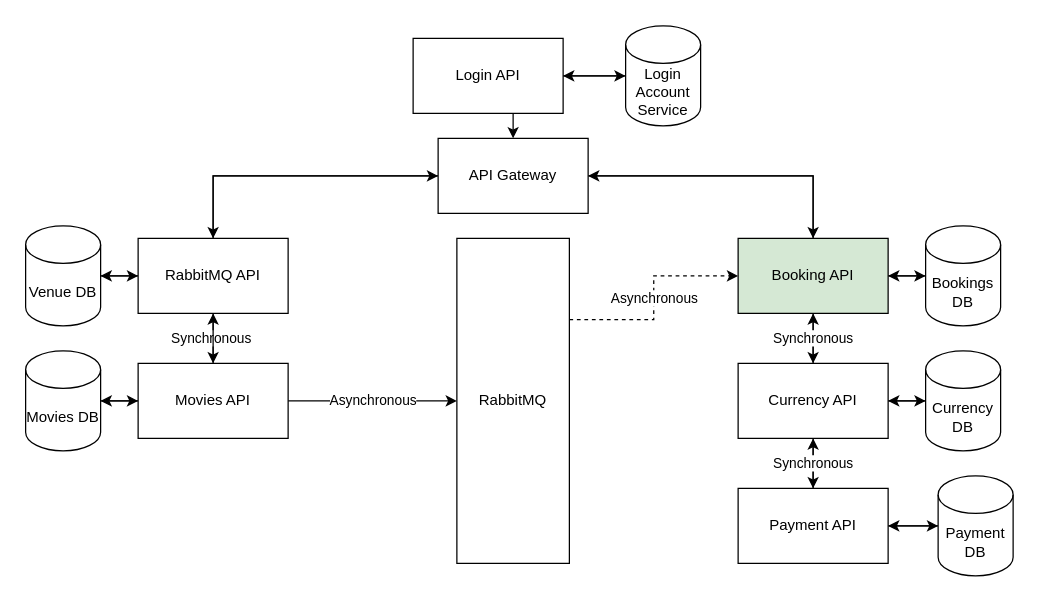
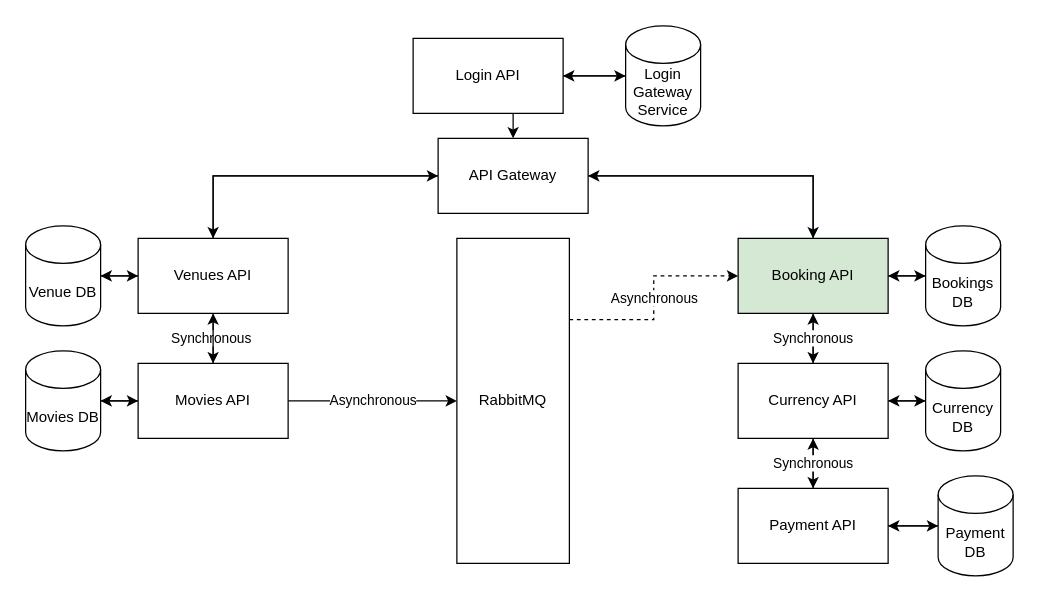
  <mxCell id="0" />
  <mxCell id="1" parent="0" />
  <mxCell id="2" style="edgeStyle=orthogonalEdgeStyle;rounded=0;orthogonalLoop=1;jettySize=auto;html=1;exitX=0.5;exitY=1;exitDx=0;exitDy=0;entryX=0.5;entryY=0;entryDx=0;entryDy=0;" edge="1" parent="1" source="4" target="24"><mxGeometry relative="1" as="geometry" /></mxCell>
  <mxCell id="3" value="" style="edgeStyle=orthogonalEdgeStyle;rounded=0;orthogonalLoop=1;jettySize=auto;html=1;" edge="1" parent="1" source="4" target="28"><mxGeometry relative="1" as="geometry" /></mxCell>
  <mxCell id="4" value="Login API" style="rounded=0;whiteSpace=wrap;html=1;" vertex="1" parent="1"><mxGeometry x="330" y="30" width="120" height="60" as="geometry" /></mxCell>
  <mxCell id="5" style="edgeStyle=orthogonalEdgeStyle;rounded=0;orthogonalLoop=1;jettySize=auto;html=1;exitX=0.5;exitY=1;exitDx=0;exitDy=0;entryX=0.5;entryY=0;entryDx=0;entryDy=0;" edge="1" parent="1" source="8" target="19"><mxGeometry relative="1" as="geometry" /></mxCell>
  <mxCell id="6" style="edgeStyle=orthogonalEdgeStyle;rounded=0;orthogonalLoop=1;jettySize=auto;html=1;exitX=1;exitY=0.5;exitDx=0;exitDy=0;entryX=0;entryY=0.5;entryDx=0;entryDy=0;entryPerimeter=0;" edge="1" parent="1" source="8" target="37"><mxGeometry relative="1" as="geometry" /></mxCell>
  <mxCell id="7" style="edgeStyle=orthogonalEdgeStyle;rounded=0;orthogonalLoop=1;jettySize=auto;html=1;exitX=0.5;exitY=0;exitDx=0;exitDy=0;entryX=1;entryY=0.5;entryDx=0;entryDy=0;" edge="1" parent="1" source="8" target="24"><mxGeometry relative="1" as="geometry" /></mxCell>
  <mxCell id="8" value="Booking API" style="rounded=0;whiteSpace=wrap;html=1;fillColor=#d5e8d4;" vertex="1" parent="1"><mxGeometry x="590" y="190" width="120" height="60" as="geometry" /></mxCell>
  <mxCell id="9" value="" style="edgeStyle=orthogonalEdgeStyle;rounded=0;orthogonalLoop=1;jettySize=auto;html=1;" edge="1" parent="1" source="11" target="19"><mxGeometry relative="1" as="geometry" /></mxCell>
  <mxCell id="10" value="" style="edgeStyle=orthogonalEdgeStyle;rounded=0;orthogonalLoop=1;jettySize=auto;html=1;" edge="1" parent="1" source="11" target="41"><mxGeometry relative="1" as="geometry" /></mxCell>
  <mxCell id="11" value="Payment API" style="rounded=0;whiteSpace=wrap;html=1;" vertex="1" parent="1"><mxGeometry x="590" y="390" width="120" height="60" as="geometry" /></mxCell>
  <mxCell id="12" value="Synchronous&amp;nbsp;" style="edgeStyle=orthogonalEdgeStyle;rounded=0;orthogonalLoop=1;jettySize=auto;html=1;exitX=0.5;exitY=1;exitDx=0;exitDy=0;entryX=0.5;entryY=0;entryDx=0;entryDy=0;" edge="1" parent="1" source="15" target="32"><mxGeometry relative="1" as="geometry" /></mxCell>
  <mxCell id="13" style="edgeStyle=orthogonalEdgeStyle;rounded=0;orthogonalLoop=1;jettySize=auto;html=1;exitX=0;exitY=0.5;exitDx=0;exitDy=0;entryX=1;entryY=0.5;entryDx=0;entryDy=0;entryPerimeter=0;" edge="1" parent="1" source="15" target="26"><mxGeometry relative="1" as="geometry" /></mxCell>
  <mxCell id="14" style="edgeStyle=orthogonalEdgeStyle;rounded=0;orthogonalLoop=1;jettySize=auto;html=1;entryX=0;entryY=0.5;entryDx=0;entryDy=0;" edge="1" parent="1" source="15" target="24"><mxGeometry relative="1" as="geometry"><Array as="points"><mxPoint x="170" y="140" /></Array></mxGeometry></mxCell>
- <mxCell id="15" value="RabbitMQ API" style="rounded=0;whiteSpace=wrap;html=1;" vertex="1" parent="1"><mxGeometry x="110" y="190" width="120" height="60" as="geometry" /></mxCell>
+ <mxCell id="15" value="Venues API" style="rounded=0;whiteSpace=wrap;html=1;" vertex="1" parent="1"><mxGeometry x="110" y="190" width="120" height="60" as="geometry" /></mxCell>
  <mxCell id="16" value="Synchronous" style="edgeStyle=orthogonalEdgeStyle;rounded=0;orthogonalLoop=1;jettySize=auto;html=1;" edge="1" parent="1" source="19" target="11"><mxGeometry relative="1" as="geometry" /></mxCell>
  <mxCell id="17" value="Synchronous" style="edgeStyle=orthogonalEdgeStyle;rounded=0;orthogonalLoop=1;jettySize=auto;html=1;" edge="1" parent="1" source="19" target="8"><mxGeometry relative="1" as="geometry" /></mxCell>
  <mxCell id="18" value="" style="edgeStyle=orthogonalEdgeStyle;rounded=0;orthogonalLoop=1;jettySize=auto;html=1;" edge="1" parent="1" source="19" target="39"><mxGeometry relative="1" as="geometry" /></mxCell>
  <mxCell id="19" value="Currency API" style="rounded=0;whiteSpace=wrap;html=1;" vertex="1" parent="1"><mxGeometry x="590" y="290" width="120" height="60" as="geometry" /></mxCell>
  <mxCell id="20" value="Asynchronous" style="edgeStyle=orthogonalEdgeStyle;rounded=0;orthogonalLoop=1;jettySize=auto;html=1;exitX=1;exitY=0.25;exitDx=0;exitDy=0;entryX=0;entryY=0.5;entryDx=0;entryDy=0;dashed=1;" edge="1" parent="1" source="21" target="8"><mxGeometry relative="1" as="geometry"><mxPoint x="530" y="220" as="targetPoint" /></mxGeometry></mxCell>
  <mxCell id="21" value="RabbitMQ" style="rounded=0;whiteSpace=wrap;html=1;" vertex="1" parent="1"><mxGeometry x="365" y="190" width="90" height="260" as="geometry" /></mxCell>
  <mxCell id="22" style="edgeStyle=orthogonalEdgeStyle;rounded=0;orthogonalLoop=1;jettySize=auto;html=1;exitX=0;exitY=0.5;exitDx=0;exitDy=0;entryX=0.5;entryY=0;entryDx=0;entryDy=0;" edge="1" parent="1" source="24" target="15"><mxGeometry relative="1" as="geometry" /></mxCell>
  <mxCell id="23" value="" style="edgeStyle=orthogonalEdgeStyle;rounded=0;orthogonalLoop=1;jettySize=auto;html=1;" edge="1" parent="1" source="24" target="8"><mxGeometry relative="1" as="geometry" /></mxCell>
  <mxCell id="24" value="API Gateway" style="rounded=0;whiteSpace=wrap;html=1;" vertex="1" parent="1"><mxGeometry x="350" y="110" width="120" height="60" as="geometry" /></mxCell>
  <mxCell id="25" value="" style="edgeStyle=orthogonalEdgeStyle;rounded=0;orthogonalLoop=1;jettySize=auto;html=1;" edge="1" parent="1" source="26" target="15"><mxGeometry relative="1" as="geometry" /></mxCell>
  <mxCell id="26" value="Venue DB" style="shape=cylinder3;whiteSpace=wrap;html=1;boundedLbl=1;backgroundOutline=1;size=15;" vertex="1" parent="1"><mxGeometry x="20" y="180" width="60" height="80" as="geometry" /></mxCell>
  <mxCell id="27" value="" style="edgeStyle=orthogonalEdgeStyle;rounded=0;orthogonalLoop=1;jettySize=auto;html=1;" edge="1" parent="1" source="28" target="4"><mxGeometry relative="1" as="geometry" /></mxCell>
- <mxCell id="28" value="Login Account Service" style="shape=cylinder3;whiteSpace=wrap;html=1;boundedLbl=1;backgroundOutline=1;size=15;" vertex="1" parent="1"><mxGeometry x="500" y="20" width="60" height="80" as="geometry" /></mxCell>
+ <mxCell id="28" value="Login Gateway Service" style="shape=cylinder3;whiteSpace=wrap;html=1;boundedLbl=1;backgroundOutline=1;size=15;" vertex="1" parent="1"><mxGeometry x="500" y="20" width="60" height="80" as="geometry" /></mxCell>
  <mxCell id="29" style="edgeStyle=orthogonalEdgeStyle;rounded=0;orthogonalLoop=1;jettySize=auto;html=1;exitX=0;exitY=0.5;exitDx=0;exitDy=0;" edge="1" parent="1" source="32" target="34"><mxGeometry relative="1" as="geometry" /></mxCell>
  <mxCell id="30" value="" style="edgeStyle=orthogonalEdgeStyle;rounded=0;orthogonalLoop=1;jettySize=auto;html=1;" edge="1" parent="1" source="32" target="15"><mxGeometry relative="1" as="geometry" /></mxCell>
  <mxCell id="31" value="Asynchronous" style="edgeStyle=orthogonalEdgeStyle;rounded=0;orthogonalLoop=1;jettySize=auto;html=1;exitX=1;exitY=0.5;exitDx=0;exitDy=0;entryX=0;entryY=0.5;entryDx=0;entryDy=0;" edge="1" parent="1" source="32" target="21"><mxGeometry relative="1" as="geometry" /></mxCell>
  <mxCell id="32" value="Movies API" style="rounded=0;whiteSpace=wrap;html=1;" vertex="1" parent="1"><mxGeometry x="110" y="290" width="120" height="60" as="geometry" /></mxCell>
  <mxCell id="33" value="" style="edgeStyle=orthogonalEdgeStyle;rounded=0;orthogonalLoop=1;jettySize=auto;html=1;" edge="1" parent="1" source="34" target="32"><mxGeometry relative="1" as="geometry" /></mxCell>
  <mxCell id="34" value="Movies DB" style="shape=cylinder3;whiteSpace=wrap;html=1;boundedLbl=1;backgroundOutline=1;size=15;" vertex="1" parent="1"><mxGeometry x="20" y="280" width="60" height="80" as="geometry" /></mxCell>
  <mxCell id="35" style="edgeStyle=orthogonalEdgeStyle;rounded=0;orthogonalLoop=1;jettySize=auto;html=1;exitX=0.5;exitY=1;exitDx=0;exitDy=0;" edge="1" parent="1" source="21" target="21"><mxGeometry relative="1" as="geometry" /></mxCell>
  <mxCell id="36" value="" style="edgeStyle=orthogonalEdgeStyle;rounded=0;orthogonalLoop=1;jettySize=auto;html=1;" edge="1" parent="1" source="37" target="8"><mxGeometry relative="1" as="geometry" /></mxCell>
  <mxCell id="37" value="Bookings DB" style="shape=cylinder3;whiteSpace=wrap;html=1;boundedLbl=1;backgroundOutline=1;size=15;" vertex="1" parent="1"><mxGeometry x="740" y="180" width="60" height="80" as="geometry" /></mxCell>
  <mxCell id="38" value="" style="edgeStyle=orthogonalEdgeStyle;rounded=0;orthogonalLoop=1;jettySize=auto;html=1;" edge="1" parent="1" source="39" target="19"><mxGeometry relative="1" as="geometry" /></mxCell>
  <mxCell id="39" value="Currency DB" style="shape=cylinder3;whiteSpace=wrap;html=1;boundedLbl=1;backgroundOutline=1;size=15;" vertex="1" parent="1"><mxGeometry x="740" y="280" width="60" height="80" as="geometry" /></mxCell>
  <mxCell id="40" value="" style="edgeStyle=orthogonalEdgeStyle;rounded=0;orthogonalLoop=1;jettySize=auto;html=1;" edge="1" parent="1" source="41" target="11"><mxGeometry relative="1" as="geometry" /></mxCell>
  <mxCell id="41" value="Payment DB" style="shape=cylinder3;whiteSpace=wrap;html=1;boundedLbl=1;backgroundOutline=1;size=15;" vertex="1" parent="1"><mxGeometry x="750" y="380" width="60" height="80" as="geometry" /></mxCell>
